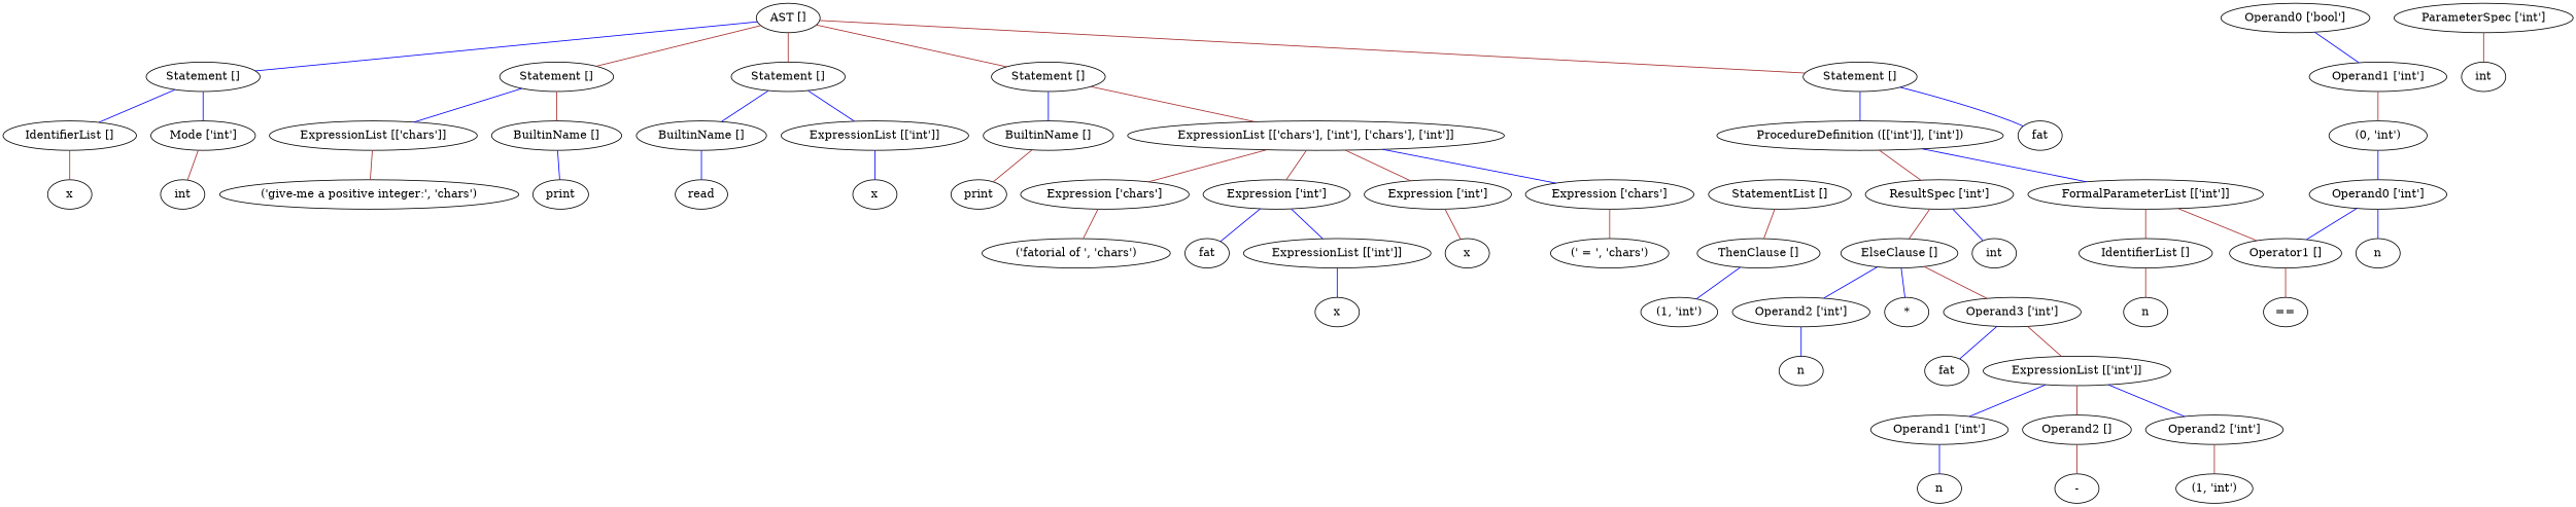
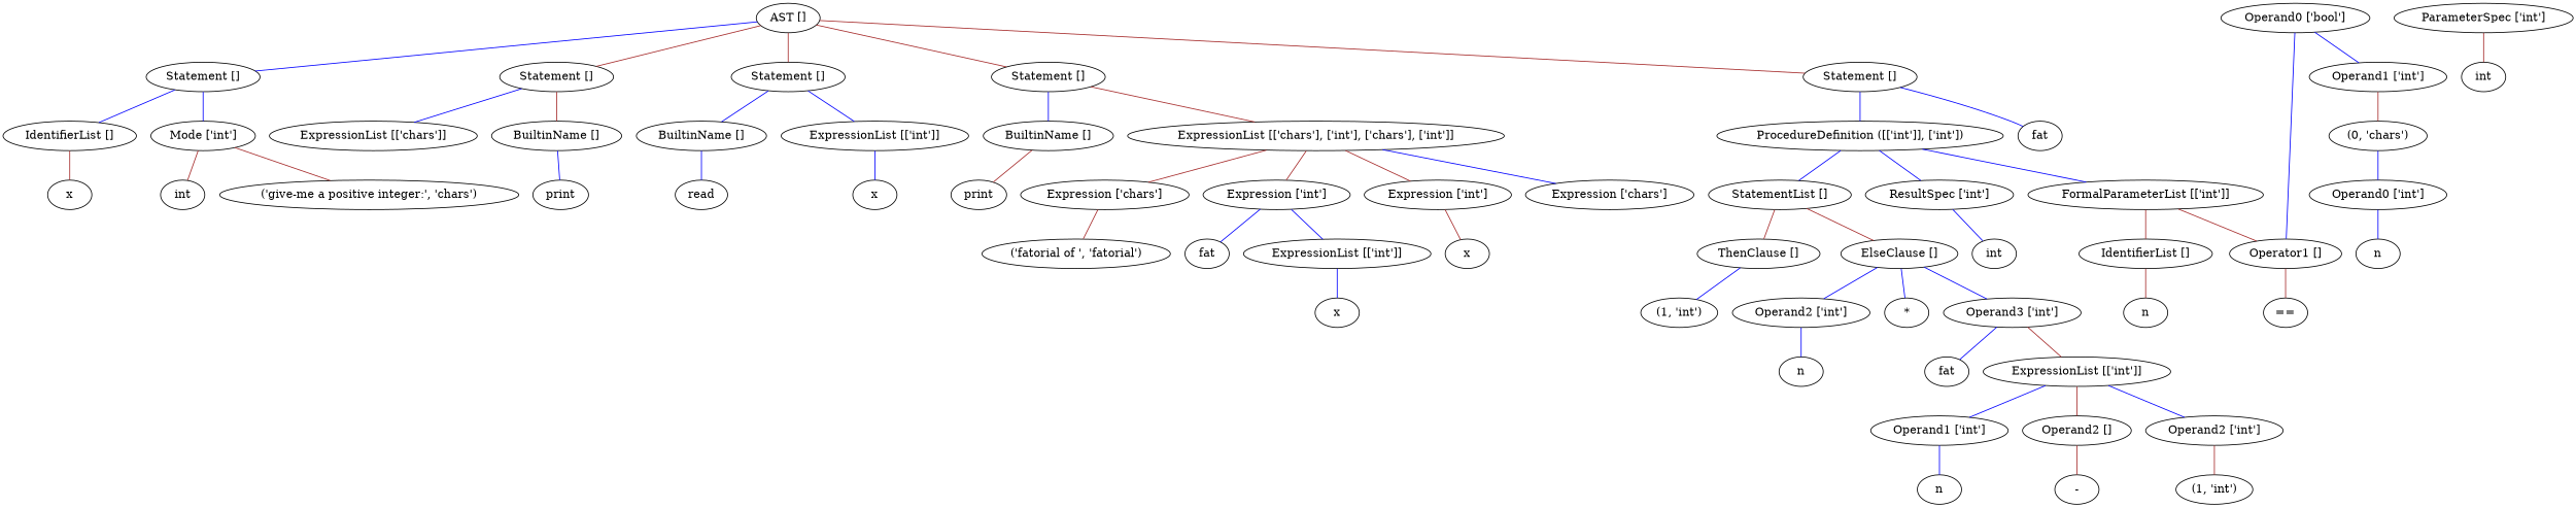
  graph {
    edge [color=blue]
    n1 [label="AST []"]
    n2 [label="Statement []"]
    n3 [label="Statement []"]
    n4 [label="Statement []"]
    n5 [label="Statement []"]
    n6 [label="Statement []"]
    n7 [label=fat]
    n8 [label="ProcedureDefinition ([['int']], ['int'])"]
    n9 [label="IdentifierList []"]
    n10 [label="Mode ['int']"]
    n11 [label="BuiltinName []"]
    n12 [label="ExpressionList [['chars']]"]
    n13 [label="BuiltinName []"]
    n14 [label="ExpressionList [['int']]"]
    n15 [label="BuiltinName []"]
    n16 [label="ExpressionList [['chars'], ['int'], ['chars'], ['int']]"]
    n17 [label="FormalParameterList [['int']]"]
    n18 [label="ResultSpec ['int']"]
    n19 [label="StatementList []"]
    n20 [label="IdentifierList []"]
    n21 [label="Operator1 []"]
    n22 [label=int]
    n23 [label="ThenClause []"]
    n24 [label="ElseClause []"]
    n25 [label=n]
    n26 [label="ParameterSpec ['int']"]
    n27 [label=int]
    n28 [label="Operand0 ['bool']"]
    n29 [label="Operand1 ['int']"]
    n30 [label="(1, 'int')"]
    n31 [label="Operand2 ['int']"]
    n32 [label="*"]
    n33 [label="Operand3 ['int']"]
    n34 [label="Operand0 ['int']"]
    n35 [label=n]
    n36 [label="=="]
-   n37 [label="(0, 'int')"]
+   n37 [label="(0, 'chars')"]
    n38 [label=n]
    n39 [label=fat]
    n40 [label="ExpressionList [['int']]"]
    n41 [label="Operand1 ['int']"]
    n42 [label="Operand2 []"]
    n43 [label="Operand2 ['int']"]
    n44 [label=n]
    n45 [label="-"]
    n46 [label="(1, 'int')"]
    n47 [label=x]
    n48 [label=int]
    n49 [label=print]
    n50 [label="('give-me a positive integer:', 'chars')"]
    n51 [label=read]
    n52 [label=x]
    n53 [label=print]
    n54 [label="Expression ['chars']"]
    n55 [label="Expression ['int']"]
    n56 [label="Expression ['chars']"]
    n57 [label="Expression ['int']"]
-   n58 [label="('fatorial of ', 'chars')"]
+   n58 [label="('fatorial of ', 'fatorial')"]
    n59 [label=x]
-   n60 [label="(' = ', 'chars')"]
    n61 [label=fat]
    n62 [label="ExpressionList [['int']]"]
    n63 [label=x]
    n1 -- n2 [color=brown]
    n1 -- n3
    n1 -- n4 [color=brown]
    n1 -- n5 [color=brown]
    n1 -- n6 [color=brown]
    n2 -- n7
    n2 -- n8
    n3 -- n9
    n3 -- n10
    n4 -- n11 [color=brown]
    n4 -- n12
    n5 -- n13
    n5 -- n14
    n6 -- n15
    n6 -- n16 [color=brown]
    n8 -- n17
-   n8 -- n18 [color=brown]
+   n8 -- n18
+   n8 -- n19
    n9 -- n47 [color=brown]
    n10 -- n48 [color=brown]
    n11 -- n49
-   n12 -- n50 [color=brown]
+   n10 -- n50 [color=brown]
    n13 -- n51
    n14 -- n52
    n15 -- n53 [color=brown]
    n16 -- n54 [color=brown]
    n16 -- n55 [color=brown]
    n16 -- n56
    n16 -- n57 [color=brown]
    n17 -- n20 [color=brown]
    n17 -- n21 [color=brown]
    n18 -- n22
    n19 -- n23 [color=brown]
-   n18 -- n24 [color=brown]
+   n19 -- n24 [color=brown]
    n20 -- n25 [color=brown]
    n21 -- n36 [color=brown]
    n23 -- n30
    n24 -- n31
    n24 -- n32
-   n24 -- n33 [color=brown]
+   n24 -- n33
    n26 -- n27 [color=brown]
-   n34 -- n21
+   n28 -- n21
    n28 -- n29
    n29 -- n37 [color=brown]
    n31 -- n38
    n33 -- n39
    n33 -- n40 [color=brown]
    n34 -- n35
    n37 -- n34
    n40 -- n41
    n40 -- n42 [color=brown]
    n40 -- n43
    n41 -- n44
    n42 -- n45 [color=brown]
    n43 -- n46 [color=brown]
    n54 -- n58 [color=brown]
    n55 -- n59 [color=brown]
-   n56 -- n60 [color=brown]
    n57 -- n61
    n57 -- n62
    n62 -- n63
  }
